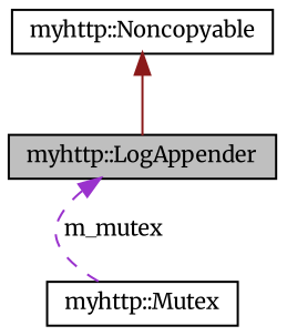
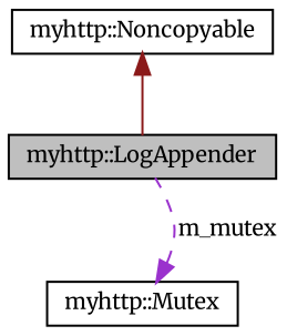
  digraph {
    fontname=Merriweather
    node [color=black fillcolor=white fontname=Merriweather fontsize=10 shape=record style=filled]
    edge [dir=back fontname=Merriweather fontsize=10 labelfontname=Helvetica labelfontsize=10]
    n1 [fillcolor=grey75 fontcolor=black height=0.2 label="myhttp::LogAppender" width=0.4]
    n2 [height=0.2 label="myhttp::Mutex" width=0.4]
    n3 [height=0.2 label="myhttp::Noncopyable" width=0.4]
-   n1 -> n2 [color=darkorchid3 label=" m_mutex" style=dashed]
+   n2 -> n1 [color=darkorchid3 label=" m_mutex" style=dashed]
    n3 -> n1 [color=firebrick4 style=solid]
  }
